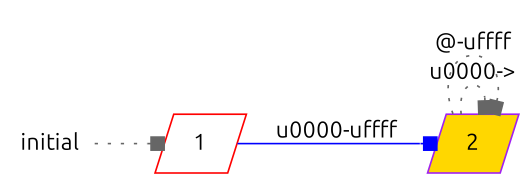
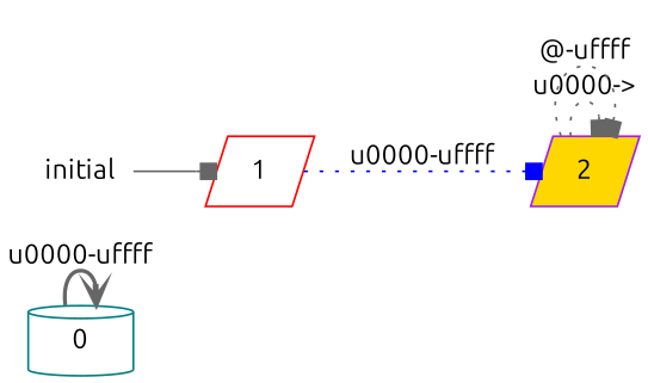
  digraph {
    fontname=Ubuntu
    rankdir=LR
    node [color=red fillcolor=white fontname=Ubuntu shape=parallelogram style=filled]
    edge [arrowhead=box color=gray40 fontname=Ubuntu style=dotted]
+   0 [color=teal shape=cylinder]
    2 [color=purple fillcolor=gold]
    1
    initial [shape=plaintext]
+   0 -> 0 [arrowhead=vee label="\u0000-\uffff" style=bold]
    2 -> 2 [label="\u0000->"]
    2 -> 2 [label="@-\uffff"]
-   1 -> 2 [color=blue label="\u0000-\uffff" style=solid]
-   initial -> 1
+   1 -> 2 [color=blue label="\u0000-\uffff"]
+   initial -> 1 [style=solid]
  }
